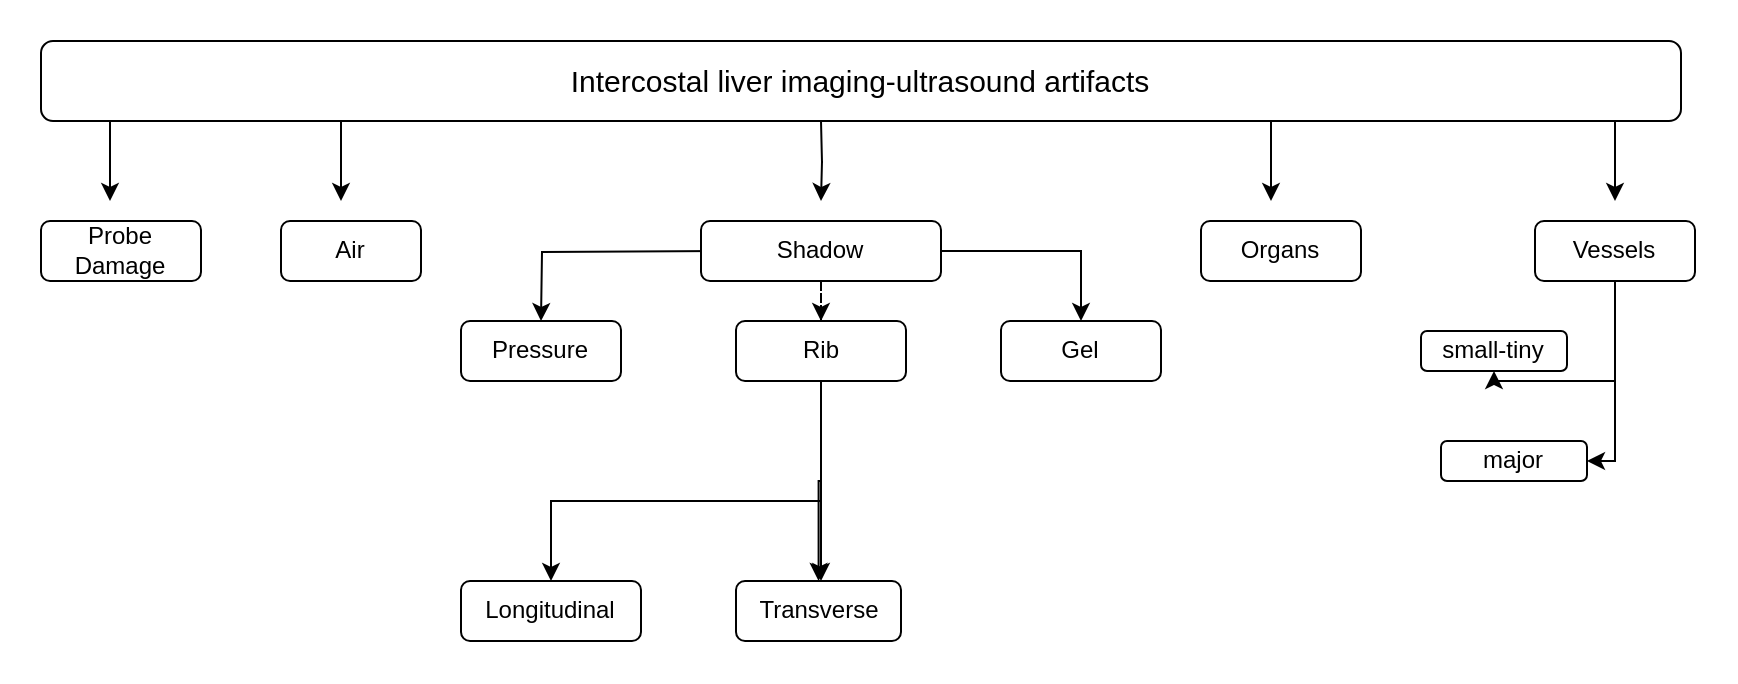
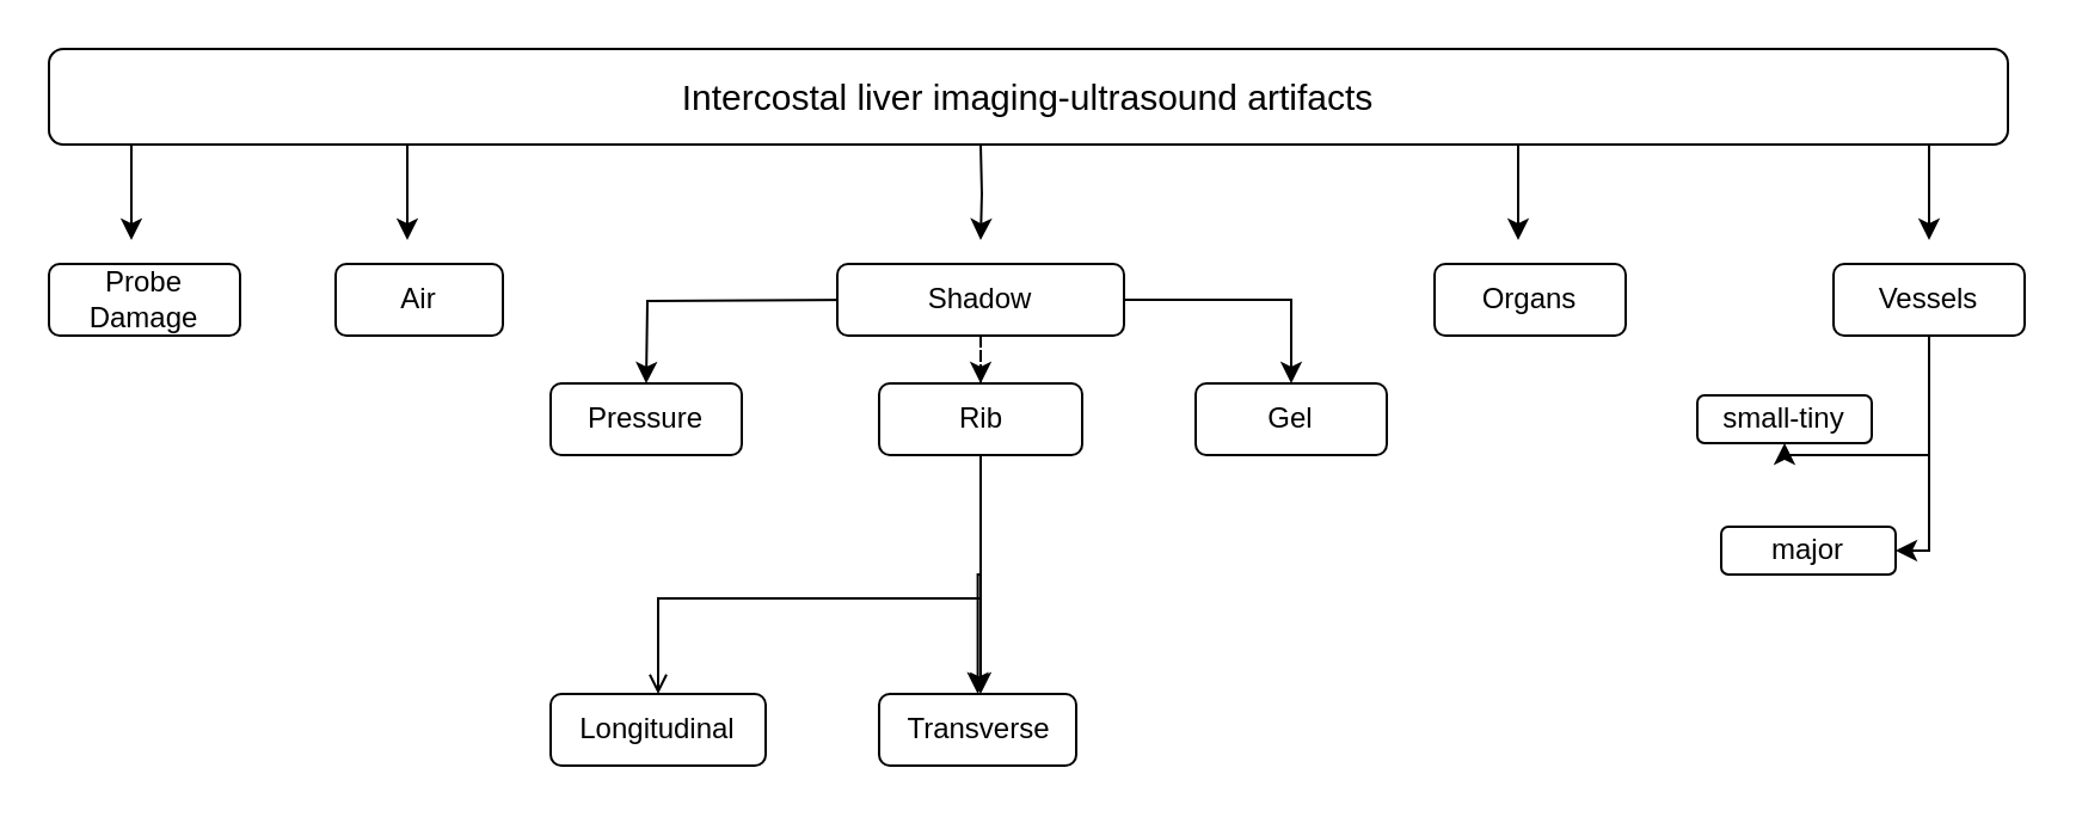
  <mxCell id="0" />
  <mxCell id="1" parent="0" />
  <mxCell id="2" style="edgeStyle=orthogonalEdgeStyle;rounded=0;orthogonalLoop=1;jettySize=auto;html=1;exitX=0;exitY=1;exitDx=0;exitDy=0;" edge="1" parent="1"><mxGeometry relative="1" as="geometry"><mxPoint x="54.5" y="100" as="targetPoint" /><mxPoint x="54.5" y="60" as="sourcePoint" /><Array as="points"><mxPoint x="54.5" y="90" /><mxPoint x="54.5" y="90" /></Array></mxGeometry></mxCell>
  <mxCell id="3" style="edgeStyle=orthogonalEdgeStyle;rounded=0;orthogonalLoop=1;jettySize=auto;html=1;" edge="1" parent="1"><mxGeometry relative="1" as="geometry"><mxPoint x="410" y="100" as="targetPoint" /><mxPoint x="410" y="60" as="sourcePoint" /></mxGeometry></mxCell>
  <mxCell id="4" style="edgeStyle=orthogonalEdgeStyle;rounded=0;orthogonalLoop=1;jettySize=auto;html=1;exitX=1;exitY=1;exitDx=0;exitDy=0;" edge="1" parent="1"><mxGeometry relative="1" as="geometry"><mxPoint x="807" y="100" as="targetPoint" /><mxPoint x="807" y="50" as="sourcePoint" /></mxGeometry></mxCell>
  <mxCell id="5" style="edgeStyle=orthogonalEdgeStyle;rounded=0;orthogonalLoop=1;jettySize=auto;html=1;exitX=0.75;exitY=1;exitDx=0;exitDy=0;" edge="1" parent="1" source="6"><mxGeometry relative="1" as="geometry"><mxPoint x="635" y="100" as="targetPoint" /></mxGeometry></mxCell>
  <mxCell id="6" value="&lt;font style=&quot;font-size: 15px;&quot;&gt;Intercostal liver imaging-ultrasound artifacts&lt;/font&gt;" style="rounded=1;whiteSpace=wrap;html=1;" vertex="1" parent="1"><mxGeometry y="20" width="820" height="40" as="geometry" x="20" /></mxCell>
  <mxCell id="7" value="" style="edgeStyle=orthogonalEdgeStyle;rounded=0;orthogonalLoop=1;jettySize=auto;html=1;" edge="1" parent="1"><mxGeometry relative="1" as="geometry"><mxPoint x="360" y="125" as="sourcePoint" /><mxPoint x="270" y="160" as="targetPoint" /></mxGeometry></mxCell>
  <mxCell id="8" value="" style="edgeStyle=orthogonalEdgeStyle;rounded=0;orthogonalLoop=1;jettySize=auto;html=1;dashed=1;" edge="1" parent="1" source="10" target="15"><mxGeometry relative="1" as="geometry" /></mxCell>
  <mxCell id="9" value="" style="edgeStyle=orthogonalEdgeStyle;rounded=0;orthogonalLoop=1;jettySize=auto;html=1;" edge="1" parent="1" source="10" target="16"><mxGeometry relative="1" as="geometry" /></mxCell>
  <mxCell id="10" value="Shadow" style="rounded=1;whiteSpace=wrap;html=1;" vertex="1" parent="1"><mxGeometry x="350" y="110" width="120" height="30" as="geometry" /></mxCell>
  <mxCell id="11" value="Pressure" style="whiteSpace=wrap;html=1;rounded=1;" vertex="1" parent="1"><mxGeometry x="230" y="160" width="80" height="30" as="geometry" /></mxCell>
- <mxCell id="12" value="" style="edgeStyle=orthogonalEdgeStyle;rounded=0;orthogonalLoop=1;jettySize=auto;html=1;" edge="1" parent="1" source="15" target="23"><mxGeometry relative="1" as="geometry"><Array as="points"><mxPoint x="410" y="250" /><mxPoint x="275" y="250" /></Array></mxGeometry></mxCell>
+ <mxCell id="12" value="" style="edgeStyle=orthogonalEdgeStyle;rounded=0;orthogonalLoop=1;jettySize=auto;html=1;endArrow=open;" edge="1" parent="1" source="15" target="23"><mxGeometry relative="1" as="geometry"><Array as="points"><mxPoint x="410" y="250" /><mxPoint x="275" y="250" /></Array></mxGeometry></mxCell>
  <mxCell id="13" style="edgeStyle=orthogonalEdgeStyle;rounded=0;orthogonalLoop=1;jettySize=auto;html=1;" edge="1" parent="1" source="15"><mxGeometry relative="1" as="geometry"><mxPoint x="410" y="290" as="targetPoint" /><Array as="points"><mxPoint x="410" y="240" /></Array></mxGeometry></mxCell>
  <mxCell id="14" value="" style="edgeStyle=orthogonalEdgeStyle;rounded=0;orthogonalLoop=1;jettySize=auto;html=1;" edge="1" parent="1" source="15" target="24"><mxGeometry relative="1" as="geometry" /></mxCell>
  <mxCell id="15" value="Rib" style="whiteSpace=wrap;html=1;rounded=1;" vertex="1" parent="1"><mxGeometry x="367.5" y="160" width="85" height="30" as="geometry" /></mxCell>
  <mxCell id="16" value="Gel" style="whiteSpace=wrap;html=1;rounded=1;" vertex="1" parent="1"><mxGeometry x="500" y="160" width="80" height="30" as="geometry" /></mxCell>
  <mxCell id="17" value="Organs" style="rounded=1;whiteSpace=wrap;html=1;" vertex="1" parent="1"><mxGeometry x="600" y="110" width="80" height="30" as="geometry" /></mxCell>
  <mxCell id="18" value="" style="edgeStyle=orthogonalEdgeStyle;rounded=0;orthogonalLoop=1;jettySize=auto;html=1;" edge="1" parent="1" source="19" target="25"><mxGeometry relative="1" as="geometry"><Array as="points"><mxPoint x="807" y="190" /></Array></mxGeometry></mxCell>
  <mxCell id="19" value="Vessels" style="rounded=1;whiteSpace=wrap;html=1;" vertex="1" parent="1"><mxGeometry x="767" y="110" width="80" height="30" as="geometry" /></mxCell>
  <mxCell id="20" value="Probe Damage" style="whiteSpace=wrap;html=1;rounded=1;" vertex="1" parent="1"><mxGeometry y="110" width="80" height="30" as="geometry" x="20" /></mxCell>
  <mxCell id="21" style="edgeStyle=orthogonalEdgeStyle;rounded=0;orthogonalLoop=1;jettySize=auto;html=1;exitX=0;exitY=1;exitDx=0;exitDy=0;" edge="1" parent="1"><mxGeometry relative="1" as="geometry"><mxPoint x="170" y="100" as="targetPoint" /><mxPoint x="170" y="60" as="sourcePoint" /><Array as="points"><mxPoint x="170" y="90" /><mxPoint x="170" y="90" /></Array></mxGeometry></mxCell>
  <mxCell id="22" value="Air" style="whiteSpace=wrap;html=1;rounded=1;" vertex="1" parent="1"><mxGeometry x="140" y="110" width="70" height="30" as="geometry" /></mxCell>
  <mxCell id="23" value="Longitudinal" style="whiteSpace=wrap;html=1;rounded=1;" vertex="1" parent="1"><mxGeometry x="230" y="290" width="90" height="30" as="geometry" /></mxCell>
  <mxCell id="24" value="Transverse" style="whiteSpace=wrap;html=1;rounded=1;" vertex="1" parent="1"><mxGeometry x="367.5" y="290" width="82.5" height="30" as="geometry" /></mxCell>
  <mxCell id="25" value="small-tiny" style="whiteSpace=wrap;html=1;rounded=1;" vertex="1" parent="1"><mxGeometry x="710" y="165" width="73" height="20" as="geometry" /></mxCell>
  <mxCell id="26" value="" style="edgeStyle=orthogonalEdgeStyle;rounded=0;orthogonalLoop=1;jettySize=auto;html=1;" edge="1" parent="1" target="27"><mxGeometry relative="1" as="geometry"><mxPoint x="807" y="180" as="sourcePoint" /><Array as="points"><mxPoint x="807" y="230" /></Array></mxGeometry></mxCell>
  <mxCell id="27" value="major" style="whiteSpace=wrap;html=1;rounded=1;" vertex="1" parent="1"><mxGeometry x="720" y="220" width="73" height="20" as="geometry" /></mxCell>
